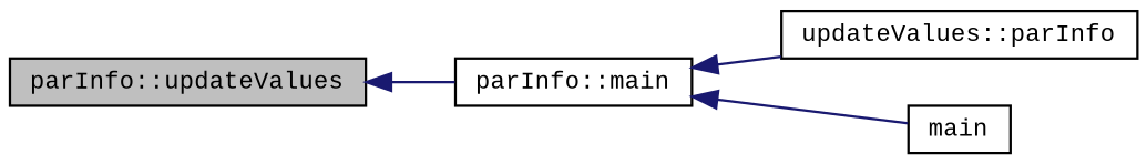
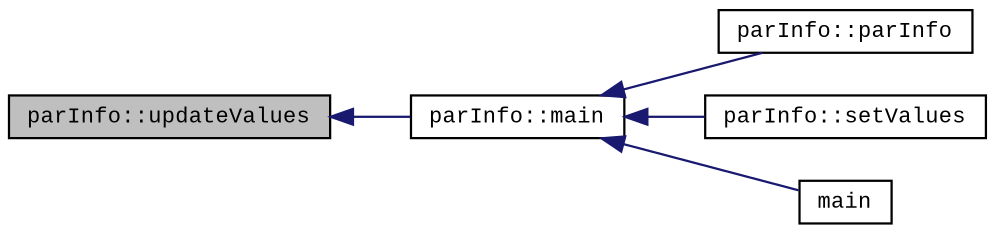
  digraph {
    fontname="Liberation Mono"
    rankdir=LR
    node [color=black fillcolor=white fontname="Liberation Mono" fontsize=10 shape=record style=filled]
    edge [color=midnightblue dir=back fontname="Liberation Mono" fontsize=10 labelfontname=Helvetica labelfontsize=10 style=solid]
    n1 [fillcolor=grey75 fontcolor=black height=0.2 label="parInfo::updateValues" width=0.4]
    n2 [height=0.2 label="parInfo::main" width=0.4]
-   n3 [height=0.2 label="updateValues::parInfo" width=0.4]
+   n3 [height=0.2 label="parInfo::parInfo" width=0.4]
+   n4 [height=0.2 label="parInfo::setValues" width=0.4]
    n5 [height=0.2 label=main width=0.4]
    n1 -> n2
    n2 -> n3
+   n2 -> n4
    n2 -> n5
  }
